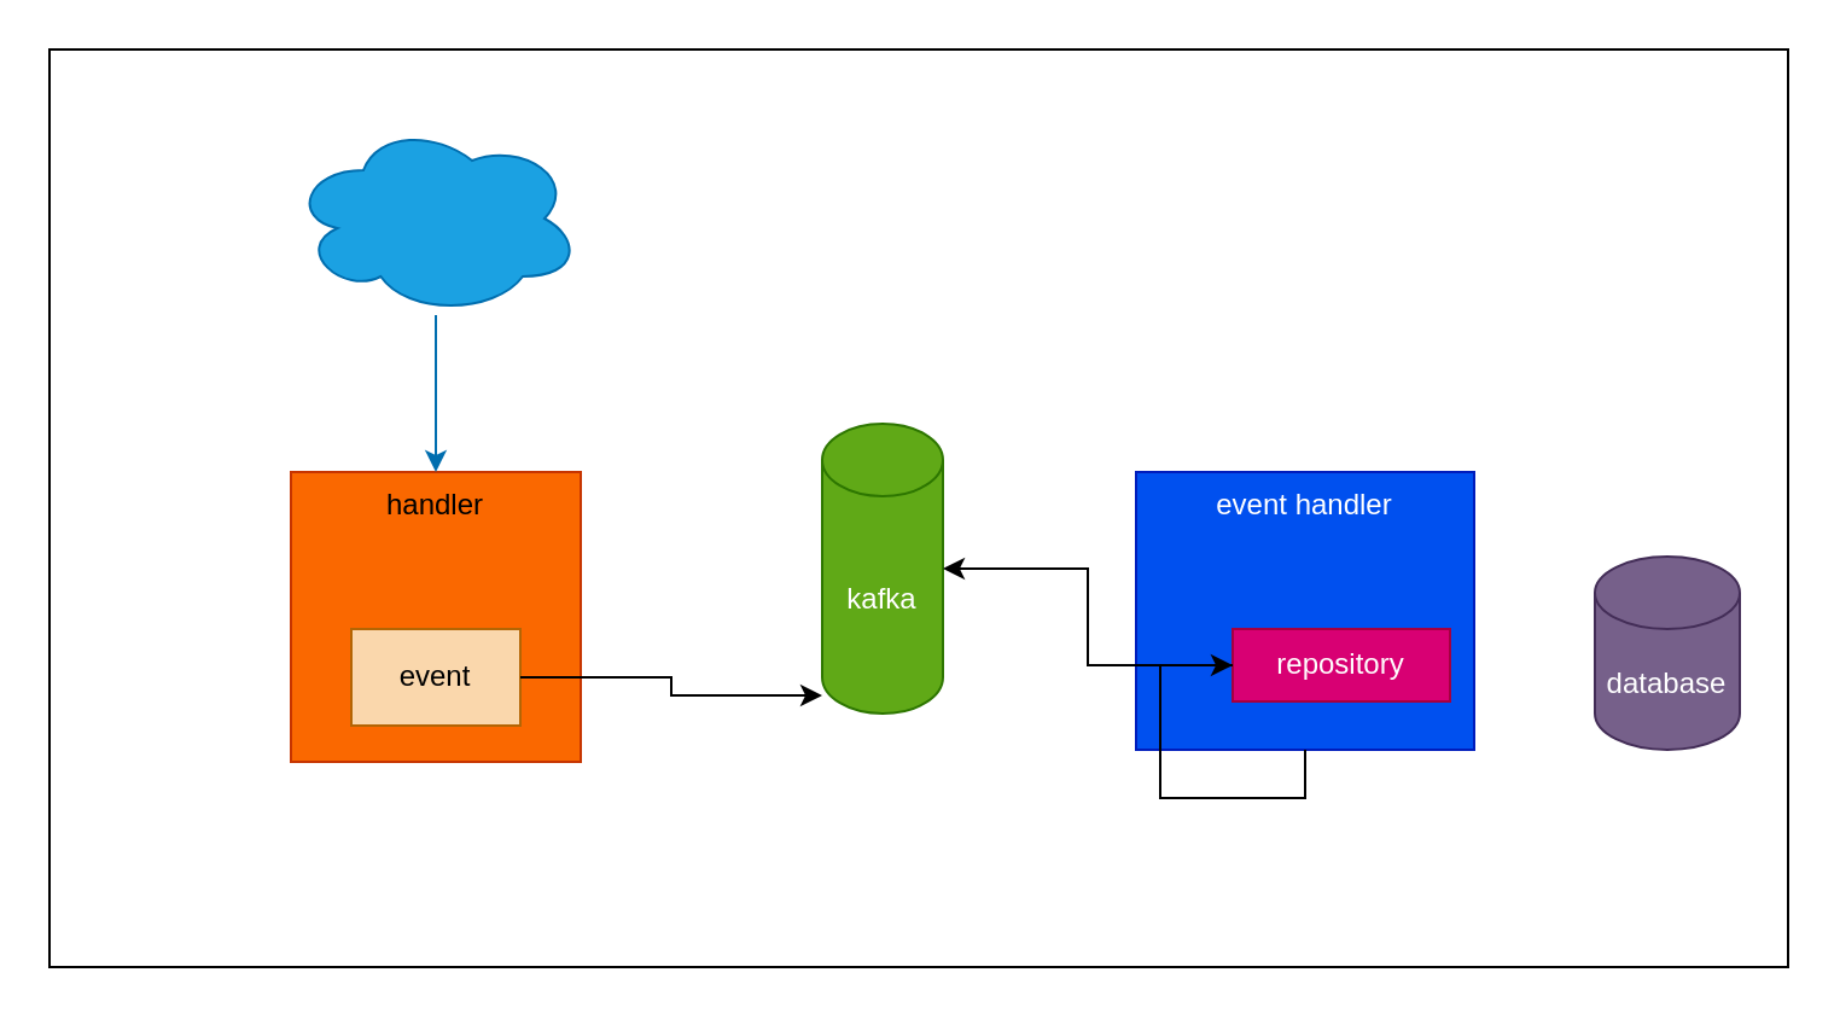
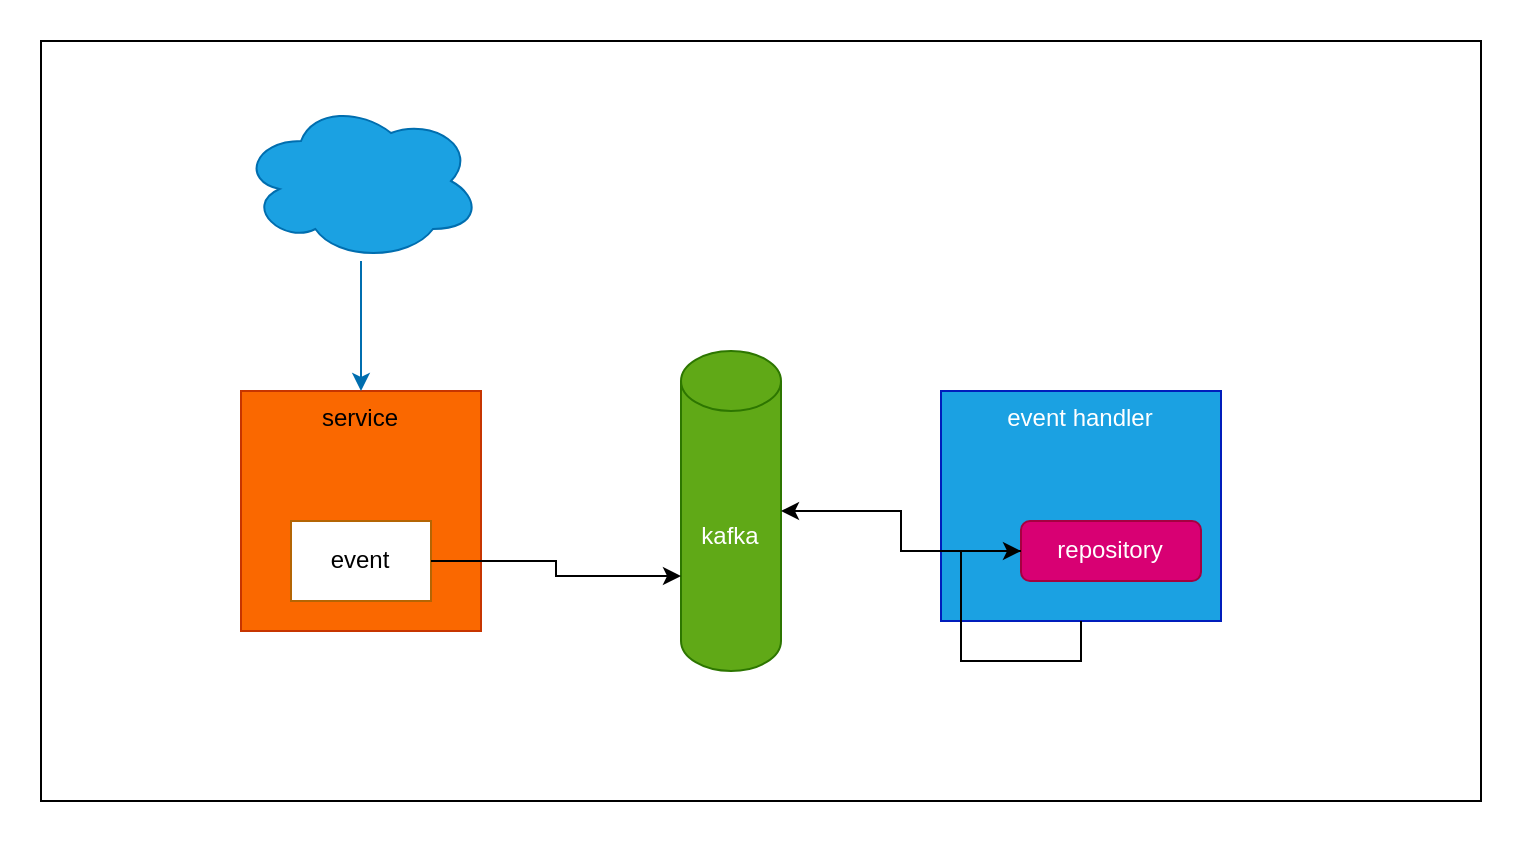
  <mxCell id="0" />
  <mxCell id="1" parent="0" />
  <mxCell id="2" value="" style="rounded=0;whiteSpace=wrap;html=1;" vertex="1" parent="1"><mxGeometry x="20" y="20" width="720" height="380" as="geometry" /></mxCell>
- <mxCell id="3" value="kafka" style="shape=cylinder3;whiteSpace=wrap;html=1;boundedLbl=1;backgroundOutline=1;size=15;fillColor=#60a917;fontColor=#ffffff;strokeColor=#2D7600;" vertex="1" parent="1"><mxGeometry x="340" y="175" width="50" height="120" as="geometry" /></mxCell>
- <mxCell id="4" value="handler" style="rounded=0;whiteSpace=wrap;html=1;verticalAlign=top;fillColor=#fa6800;fontColor=#000000;strokeColor=#C73500;" vertex="1" parent="1"><mxGeometry x="120" y="195" width="120" height="120" as="geometry" /></mxCell>
- <mxCell id="5" value="event" style="rounded=0;whiteSpace=wrap;html=1;fillColor=#fad7ac;strokeColor=#b46504;" vertex="1" parent="1"><mxGeometry x="145" y="260" width="70" height="40" as="geometry" /></mxCell>
+ <mxCell id="3" value="kafka" style="shape=cylinder3;whiteSpace=wrap;html=1;boundedLbl=1;backgroundOutline=1;size=15;fillColor=#60a917;fontColor=#ffffff;strokeColor=#2D7600;" vertex="1" parent="1"><mxGeometry x="340" y="175" width="50" height="160" as="geometry" /></mxCell>
+ <mxCell id="4" value="service" style="rounded=0;whiteSpace=wrap;html=1;verticalAlign=top;fillColor=#fa6800;fontColor=#000000;strokeColor=#C73500;" vertex="1" parent="1"><mxGeometry x="120" y="195" width="120" height="120" as="geometry" /></mxCell>
+ <mxCell id="5" value="event" style="rounded=0;whiteSpace=wrap;html=1;fillColor=#ffffff;strokeColor=#b46504;" vertex="1" parent="1"><mxGeometry x="145" y="260" width="70" height="40" as="geometry" /></mxCell>
  <mxCell id="6" style="edgeStyle=orthogonalEdgeStyle;rounded=0;orthogonalLoop=1;jettySize=auto;html=1;entryX=0;entryY=0;entryDx=0;entryDy=112.5;entryPerimeter=0;" edge="1" parent="1" source="5" target="3"><mxGeometry relative="1" as="geometry" /></mxCell>
- <mxCell id="7" value="event handler" style="rounded=0;whiteSpace=wrap;html=1;verticalAlign=top;fillColor=#0050ef;fontColor=#ffffff;strokeColor=#001DBC;" vertex="1" parent="1"><mxGeometry x="470" y="195" width="140" height="115" as="geometry" /></mxCell>
- <mxCell id="8" value="repository" style="rounded=0;whiteSpace=wrap;html=1;fillColor=#d80073;fontColor=#ffffff;strokeColor=#A50040;" vertex="1" parent="1"><mxGeometry x="510" y="260" width="90" height="30" as="geometry" /></mxCell>
- <mxCell id="9" value="database" style="shape=cylinder3;whiteSpace=wrap;html=1;boundedLbl=1;backgroundOutline=1;size=15;fillColor=#76608a;fontColor=#ffffff;strokeColor=#432D57;" vertex="1" parent="1"><mxGeometry x="660" y="230" width="60" height="80" as="geometry" /></mxCell>
+ <mxCell id="7" value="event handler" style="rounded=0;whiteSpace=wrap;html=1;verticalAlign=top;fillColor=#1ba1e2;fontColor=#ffffff;strokeColor=#001DBC;" vertex="1" parent="1"><mxGeometry x="470" y="195" width="140" height="115" as="geometry" /></mxCell>
+ <mxCell id="8" value="repository" style="whiteSpace=wrap;html=1;fillColor=#d80073;fontColor=#ffffff;strokeColor=#A50040;rounded=1;" vertex="1" parent="1"><mxGeometry x="510" y="260" width="90" height="30" as="geometry" /></mxCell>
  <mxCell id="10" style="edgeStyle=orthogonalEdgeStyle;rounded=0;orthogonalLoop=1;jettySize=auto;html=1;" edge="1" parent="1" source="8" target="3"><mxGeometry relative="1" as="geometry" /></mxCell>
  <mxCell id="11" style="edgeStyle=orthogonalEdgeStyle;rounded=0;orthogonalLoop=1;jettySize=auto;html=1;entryX=0;entryY=0.5;entryDx=0;entryDy=0;" edge="1" parent="1" source="7" target="8"><mxGeometry relative="1" as="geometry"><Array as="points"><mxPoint x="540" y="330" /><mxPoint x="480" y="330" /><mxPoint x="480" y="275" /></Array></mxGeometry></mxCell>
  <mxCell id="12" style="edgeStyle=orthogonalEdgeStyle;rounded=0;orthogonalLoop=1;jettySize=auto;html=1;entryX=0.5;entryY=0;entryDx=0;entryDy=0;fillColor=#1ba1e2;strokeColor=#006EAF;" edge="1" parent="1" source="13" target="4"><mxGeometry relative="1" as="geometry"><Array as="points"><mxPoint x="180" y="160" /><mxPoint x="180" y="160" /></Array></mxGeometry></mxCell>
  <mxCell id="13" value="" style="ellipse;shape=cloud;whiteSpace=wrap;html=1;fillColor=#1ba1e2;fontColor=#ffffff;strokeColor=#006EAF;" vertex="1" parent="1"><mxGeometry x="120" y="50" width="120" height="80" as="geometry" /></mxCell>
